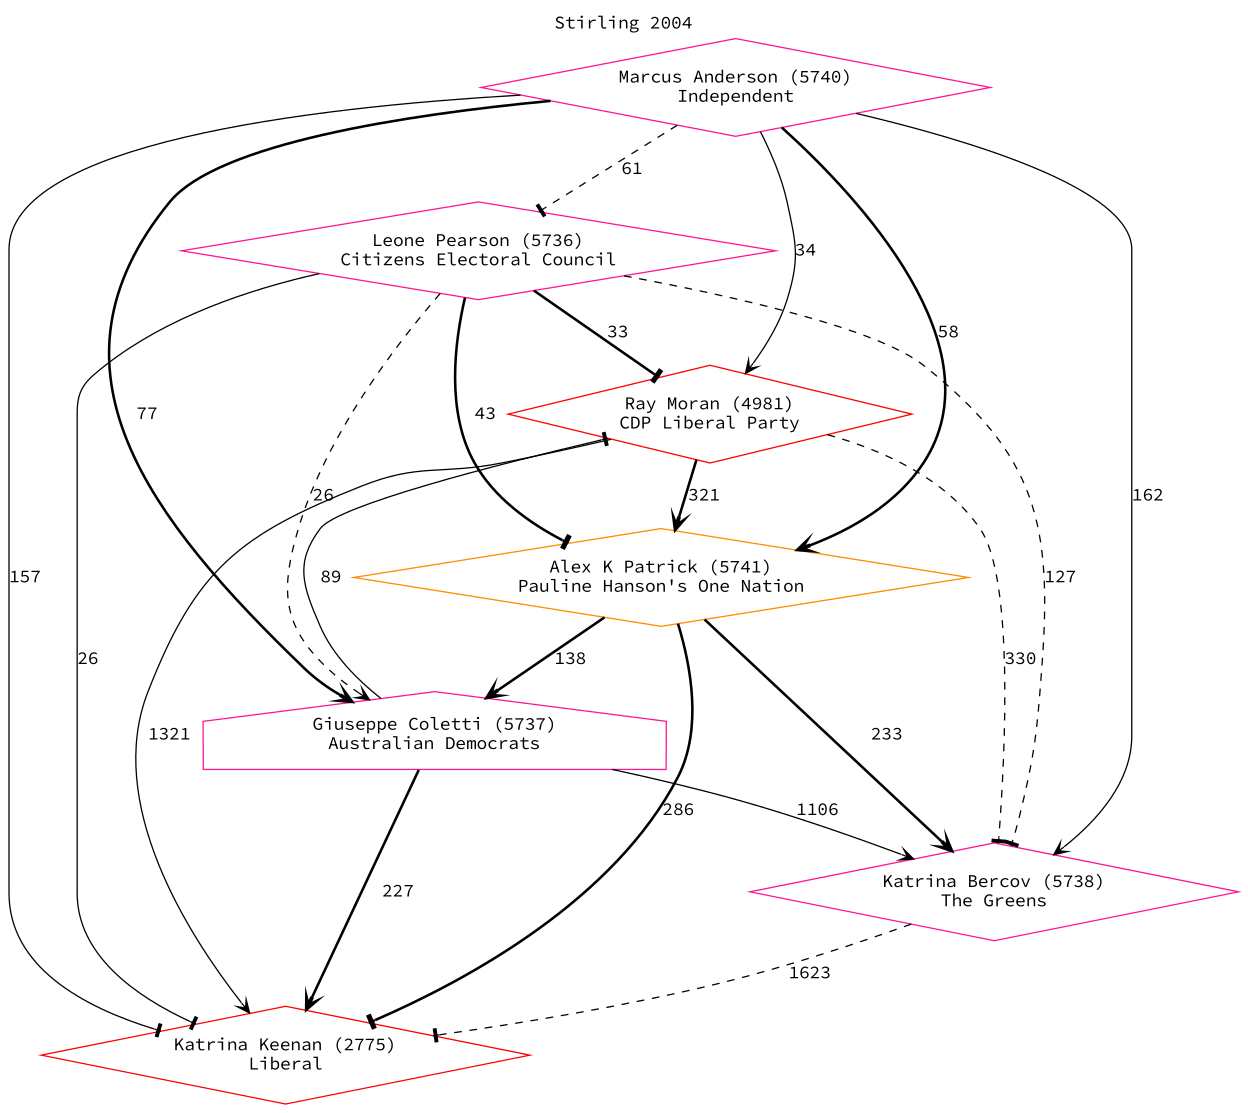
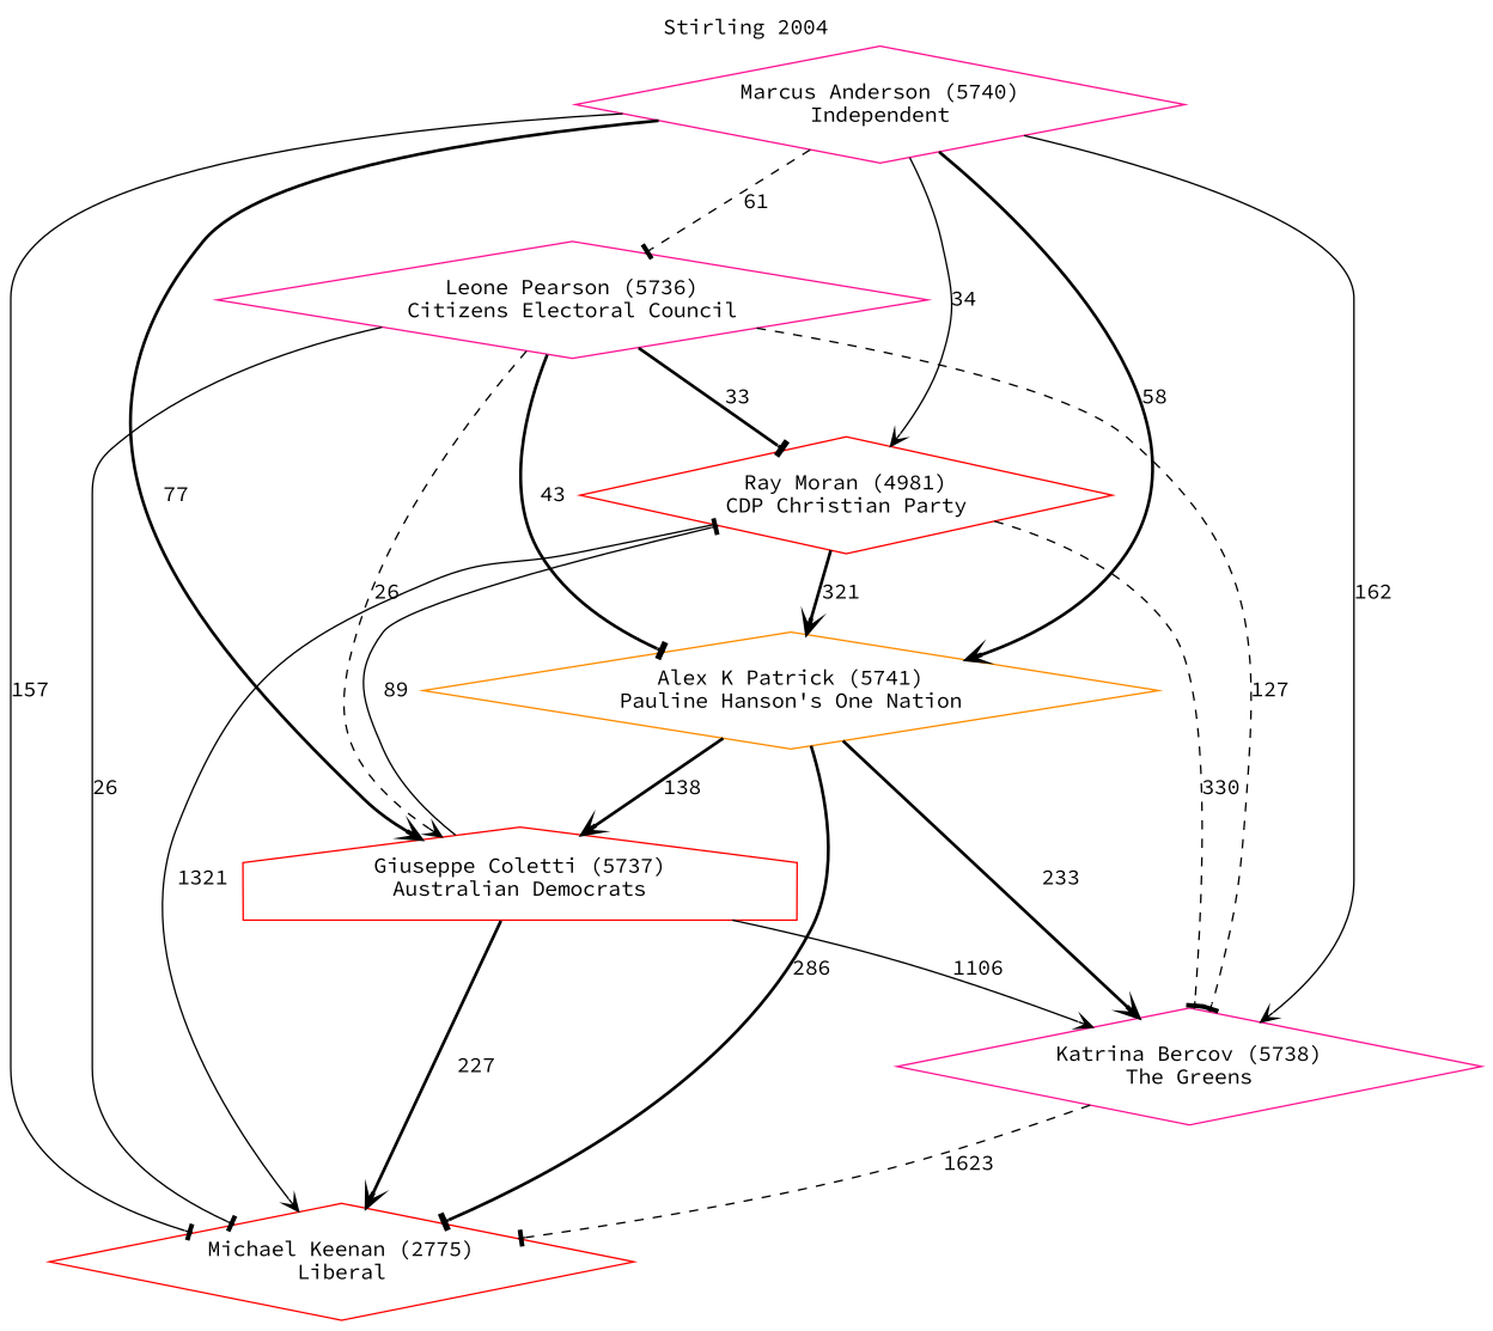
  digraph {
    fontname="Source Code Pro"
    label="Stirling 2004"
    labelloc=t
    mclimit=10
    node [color=deeppink fontname="Source Code Pro" shape=diamond]
    edge [arrowhead=vee fontname="Source Code Pro" style=bold]
-   n1 [color=red label="Katrina Keenan (2775)\nLiberal"]
+   n1 [color=red label="Michael Keenan (2775)\nLiberal"]
    n2 [label="Katrina Bercov (5738)\nThe Greens"]
-   n3 [color=red label="Ray Moran (4981)\nCDP Liberal Party"]
+   n3 [color=red label="Ray Moran (4981)\nCDP Christian Party"]
    n4 [color=darkorange label="Alex K Patrick (5741)\nPauline Hanson's One Nation"]
-   n5 [label="Giuseppe Coletti (5737)\nAustralian Democrats" shape=house]
+   n5 [color=red label="Giuseppe Coletti (5737)\nAustralian Democrats" shape=house]
    n6 [label="Leone Pearson (5736)\nCitizens Electoral Council"]
    n7 [label="Marcus Anderson (5740)\nIndependent"]
    n2 -> n1 [arrowhead=tee label=1623 style=dashed]
    n3 -> n1 [label=1321 style=solid]
    n3 -> n2 [arrowhead=tee label=330 style=dashed]
    n3 -> n4 [label=321]
    n4 -> n1 [arrowhead=tee label=286]
    n4 -> n2 [label=233]
    n4 -> n5 [label=138]
    n5 -> n1 [label=227]
    n5 -> n2 [label=1106 style=solid]
    n5 -> n3 [arrowhead=tee label=89 style=solid]
    n6 -> n1 [arrowhead=tee label=26 style=solid]
    n6 -> n2 [arrowhead=tee label=127 style=dashed]
    n6 -> n3 [arrowhead=tee label=33]
    n6 -> n4 [arrowhead=tee label=43]
    n6 -> n5 [label=26 style=dashed]
    n7 -> n1 [arrowhead=tee label=157 style=solid]
    n7 -> n2 [label=162 style=solid]
    n7 -> n3 [label=34 style=solid]
    n7 -> n4 [label=58]
    n7 -> n5 [label=77]
    n7 -> n6 [arrowhead=tee label=61 style=dashed]
  }
